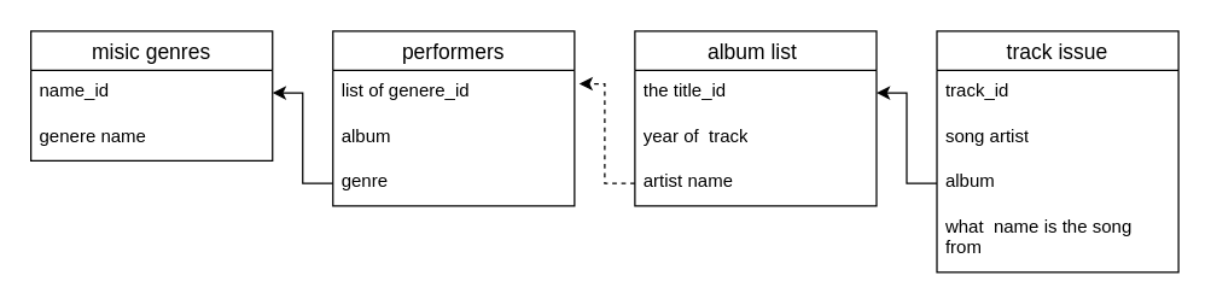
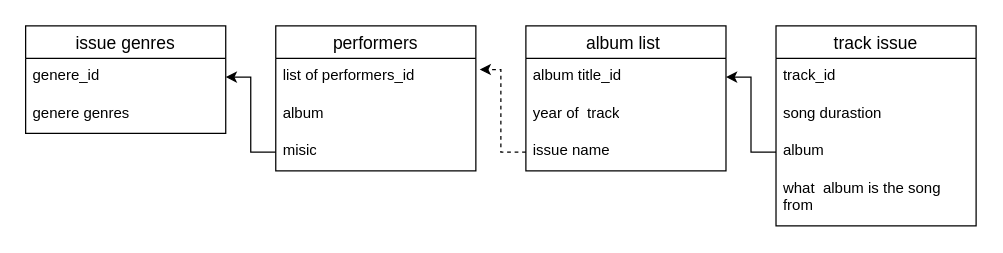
  <mxCell id="0" />
  <mxCell id="1" parent="0" />
- <mxCell id="2" value="misic genres" style="swimlane;fontStyle=0;childLayout=stackLayout;horizontal=1;startSize=26;horizontalStack=0;resizeParent=1;resizeParentMax=0;resizeLast=0;collapsible=1;marginBottom=0;align=center;fontSize=14;" vertex="1" parent="1"><mxGeometry x="20" y="20" width="160" height="86" as="geometry" /></mxCell>
- <mxCell id="3" value="name_id" style="text;strokeColor=none;fillColor=none;spacingLeft=4;spacingRight=4;overflow=hidden;rotatable=0;points=[[0,0.5],[1,0.5]];portConstraint=eastwest;fontSize=12;whiteSpace=wrap;html=1;" vertex="1" parent="2"><mxGeometry y="26" width="160" height="30" as="geometry" /></mxCell>
- <mxCell id="4" value="genere name" style="text;strokeColor=none;fillColor=none;spacingLeft=4;spacingRight=4;overflow=hidden;rotatable=0;points=[[0,0.5],[1,0.5]];portConstraint=eastwest;fontSize=12;whiteSpace=wrap;html=1;" vertex="1" parent="2"><mxGeometry y="56" width="160" height="30" as="geometry" /></mxCell>
+ <mxCell id="2" value="issue genres" style="swimlane;fontStyle=0;childLayout=stackLayout;horizontal=1;startSize=26;horizontalStack=0;resizeParent=1;resizeParentMax=0;resizeLast=0;collapsible=1;marginBottom=0;align=center;fontSize=14;" vertex="1" parent="1"><mxGeometry x="20" y="20" width="160" height="86" as="geometry" /></mxCell>
+ <mxCell id="3" value="genere_id" style="text;strokeColor=none;fillColor=none;spacingLeft=4;spacingRight=4;overflow=hidden;rotatable=0;points=[[0,0.5],[1,0.5]];portConstraint=eastwest;fontSize=12;whiteSpace=wrap;html=1;" vertex="1" parent="2"><mxGeometry y="26" width="160" height="30" as="geometry" /></mxCell>
+ <mxCell id="4" value="genere genres" style="text;strokeColor=none;fillColor=none;spacingLeft=4;spacingRight=4;overflow=hidden;rotatable=0;points=[[0,0.5],[1,0.5]];portConstraint=eastwest;fontSize=12;whiteSpace=wrap;html=1;" vertex="1" parent="2"><mxGeometry y="56" width="160" height="30" as="geometry" /></mxCell>
  <mxCell id="5" value="performers" style="swimlane;fontStyle=0;childLayout=stackLayout;horizontal=1;startSize=26;horizontalStack=0;resizeParent=1;resizeParentMax=0;resizeLast=0;collapsible=1;marginBottom=0;align=center;fontSize=14;" vertex="1" parent="1"><mxGeometry x="220" y="20" width="160" height="116" as="geometry" /></mxCell>
- <mxCell id="6" value="list of genere_id" style="text;strokeColor=none;fillColor=none;spacingLeft=4;spacingRight=4;overflow=hidden;rotatable=0;points=[[0,0.5],[1,0.5]];portConstraint=eastwest;fontSize=12;whiteSpace=wrap;html=1;" vertex="1" parent="5"><mxGeometry y="26" width="160" height="30" as="geometry" /></mxCell>
+ <mxCell id="6" value="list of performers_id" style="text;strokeColor=none;fillColor=none;spacingLeft=4;spacingRight=4;overflow=hidden;rotatable=0;points=[[0,0.5],[1,0.5]];portConstraint=eastwest;fontSize=12;whiteSpace=wrap;html=1;" vertex="1" parent="5"><mxGeometry y="26" width="160" height="30" as="geometry" /></mxCell>
  <mxCell id="7" value="album" style="text;strokeColor=none;fillColor=none;spacingLeft=4;spacingRight=4;overflow=hidden;rotatable=0;points=[[0,0.5],[1,0.5]];portConstraint=eastwest;fontSize=12;whiteSpace=wrap;html=1;" vertex="1" parent="5"><mxGeometry y="56" width="160" height="30" as="geometry" /></mxCell>
- <mxCell id="8" value="genre" style="text;strokeColor=none;fillColor=none;spacingLeft=4;spacingRight=4;overflow=hidden;rotatable=0;points=[[0,0.5],[1,0.5]];portConstraint=eastwest;fontSize=12;whiteSpace=wrap;html=1;" vertex="1" parent="5"><mxGeometry y="86" width="160" height="30" as="geometry" /></mxCell>
+ <mxCell id="8" value="misic" style="text;strokeColor=none;fillColor=none;spacingLeft=4;spacingRight=4;overflow=hidden;rotatable=0;points=[[0,0.5],[1,0.5]];portConstraint=eastwest;fontSize=12;whiteSpace=wrap;html=1;" vertex="1" parent="5"><mxGeometry y="86" width="160" height="30" as="geometry" /></mxCell>
  <mxCell id="9" value="album list " style="swimlane;fontStyle=0;childLayout=stackLayout;horizontal=1;startSize=26;horizontalStack=0;resizeParent=1;resizeParentMax=0;resizeLast=0;collapsible=1;marginBottom=0;align=center;fontSize=14;" vertex="1" parent="1"><mxGeometry x="420" y="20" width="160" height="116" as="geometry" /></mxCell>
- <mxCell id="10" value="the title_id" style="text;strokeColor=none;fillColor=none;spacingLeft=4;spacingRight=4;overflow=hidden;rotatable=0;points=[[0,0.5],[1,0.5]];portConstraint=eastwest;fontSize=12;whiteSpace=wrap;html=1;" vertex="1" parent="9"><mxGeometry y="26" width="160" height="30" as="geometry" /></mxCell>
+ <mxCell id="10" value="album title_id" style="text;strokeColor=none;fillColor=none;spacingLeft=4;spacingRight=4;overflow=hidden;rotatable=0;points=[[0,0.5],[1,0.5]];portConstraint=eastwest;fontSize=12;whiteSpace=wrap;html=1;" vertex="1" parent="9"><mxGeometry y="26" width="160" height="30" as="geometry" /></mxCell>
  <mxCell id="11" value="year of&amp;nbsp; track" style="text;strokeColor=none;fillColor=none;spacingLeft=4;spacingRight=4;overflow=hidden;rotatable=0;points=[[0,0.5],[1,0.5]];portConstraint=eastwest;fontSize=12;whiteSpace=wrap;html=1;" vertex="1" parent="9"><mxGeometry y="56" width="160" height="30" as="geometry" /></mxCell>
- <mxCell id="12" value="artist name" style="text;strokeColor=none;fillColor=none;spacingLeft=4;spacingRight=4;overflow=hidden;rotatable=0;points=[[0,0.5],[1,0.5]];portConstraint=eastwest;fontSize=12;whiteSpace=wrap;html=1;" vertex="1" parent="9"><mxGeometry y="86" width="160" height="30" as="geometry" /></mxCell>
+ <mxCell id="12" value="issue name" style="text;strokeColor=none;fillColor=none;spacingLeft=4;spacingRight=4;overflow=hidden;rotatable=0;points=[[0,0.5],[1,0.5]];portConstraint=eastwest;fontSize=12;whiteSpace=wrap;html=1;" vertex="1" parent="9"><mxGeometry y="86" width="160" height="30" as="geometry" /></mxCell>
  <mxCell id="13" value="track issue" style="swimlane;fontStyle=0;childLayout=stackLayout;horizontal=1;startSize=26;horizontalStack=0;resizeParent=1;resizeParentMax=0;resizeLast=0;collapsible=1;marginBottom=0;align=center;fontSize=14;" vertex="1" parent="1"><mxGeometry x="620" y="20" width="160" height="160" as="geometry" /></mxCell>
  <mxCell id="14" value="track_id" style="text;strokeColor=none;fillColor=none;spacingLeft=4;spacingRight=4;overflow=hidden;rotatable=0;points=[[0,0.5],[1,0.5]];portConstraint=eastwest;fontSize=12;whiteSpace=wrap;html=1;" vertex="1" parent="13"><mxGeometry y="26" width="160" height="30" as="geometry" /></mxCell>
- <mxCell id="15" value="song artist" style="text;strokeColor=none;fillColor=none;spacingLeft=4;spacingRight=4;overflow=hidden;rotatable=0;points=[[0,0.5],[1,0.5]];portConstraint=eastwest;fontSize=12;whiteSpace=wrap;html=1;" vertex="1" parent="13"><mxGeometry y="56" width="160" height="30" as="geometry" /></mxCell>
+ <mxCell id="15" value="song durastion" style="text;strokeColor=none;fillColor=none;spacingLeft=4;spacingRight=4;overflow=hidden;rotatable=0;points=[[0,0.5],[1,0.5]];portConstraint=eastwest;fontSize=12;whiteSpace=wrap;html=1;" vertex="1" parent="13"><mxGeometry y="56" width="160" height="30" as="geometry" /></mxCell>
  <mxCell id="16" value="album&lt;br&gt;" style="text;strokeColor=none;fillColor=none;spacingLeft=4;spacingRight=4;overflow=hidden;rotatable=0;points=[[0,0.5],[1,0.5]];portConstraint=eastwest;fontSize=12;whiteSpace=wrap;html=1;" vertex="1" parent="13"><mxGeometry y="86" width="160" height="30" as="geometry" /></mxCell>
- <mxCell id="17" value="what&amp;nbsp; name is the song from" style="text;strokeColor=none;fillColor=none;spacingLeft=4;spacingRight=4;overflow=hidden;rotatable=0;points=[[0,0.5],[1,0.5]];portConstraint=eastwest;fontSize=12;whiteSpace=wrap;html=1;" vertex="1" parent="13"><mxGeometry y="116" width="160" height="44" as="geometry" /></mxCell>
+ <mxCell id="17" value="what&amp;nbsp; album is the song from" style="text;strokeColor=none;fillColor=none;spacingLeft=4;spacingRight=4;overflow=hidden;rotatable=0;points=[[0,0.5],[1,0.5]];portConstraint=eastwest;fontSize=12;whiteSpace=wrap;html=1;" vertex="1" parent="13"><mxGeometry y="116" width="160" height="44" as="geometry" /></mxCell>
  <mxCell id="18" style="edgeStyle=orthogonalEdgeStyle;rounded=0;orthogonalLoop=1;jettySize=auto;html=1;exitX=0;exitY=0.5;exitDx=0;exitDy=0;entryX=1;entryY=0.5;entryDx=0;entryDy=0;" edge="1" parent="1" source="8" target="3"><mxGeometry relative="1" as="geometry" /></mxCell>
  <mxCell id="19" style="edgeStyle=orthogonalEdgeStyle;rounded=0;orthogonalLoop=1;jettySize=auto;html=1;exitX=0;exitY=0.5;exitDx=0;exitDy=0;entryX=1.019;entryY=0.3;entryDx=0;entryDy=0;entryPerimeter=0;dashed=1;" edge="1" parent="1" source="12" target="6"><mxGeometry relative="1" as="geometry" /></mxCell>
  <mxCell id="20" style="edgeStyle=orthogonalEdgeStyle;rounded=0;orthogonalLoop=1;jettySize=auto;html=1;exitX=0;exitY=0.5;exitDx=0;exitDy=0;entryX=1;entryY=0.5;entryDx=0;entryDy=0;" edge="1" parent="1" source="16" target="10"><mxGeometry relative="1" as="geometry" /></mxCell>
